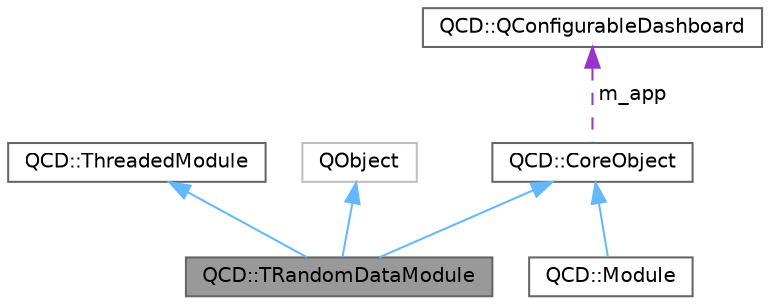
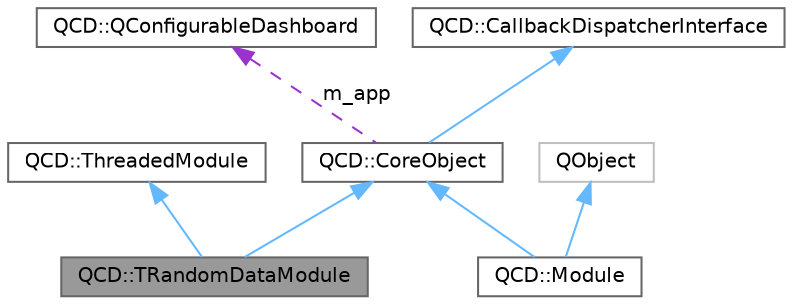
  digraph {
    node [color=gray40 fillcolor=white fontname=Helvetica fontsize=10 shape=box style=filled]
    edge [color=steelblue1 dir=back fontname=Helvetica fontsize=10 labelfontname=Helvetica labelfontsize=10 style=solid]
    n1 [fillcolor=grey60 fontcolor=black height=0.2 label="QCD::TRandomDataModule" width=0.4]
    n2 [height=0.2 label="QCD::ThreadedModule" width=0.4]
    n3 [height=0.2 label="QCD::Module" width=0.4]
    n4 [color=grey75 height=0.2 label=QObject width=0.4]
    n5 [height=0.2 label="QCD::QConfigurableDashboard" width=0.4]
    n6 [height=0.2 label="QCD::CoreObject" width=0.4]
+   n7 [height=0.2 label="QCD::CallbackDispatcherInterface" width=0.4]
    n2 -> n1
-   n4 -> n1
+   n4 -> n3
    n5 -> n6 [color=darkorchid3 label=" m_app" style=dashed]
    n6 -> n1
    n6 -> n3
+   n7 -> n6
  }
